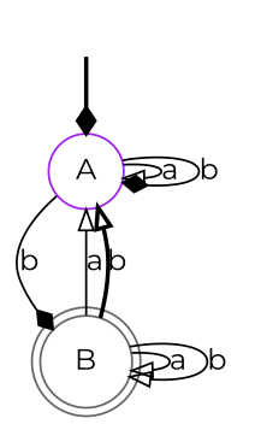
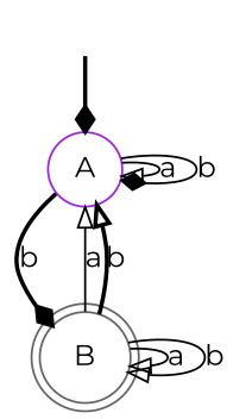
  digraph {
    fontname=Montserrat
    node [fontname=Montserrat]
    edge [style=solid arrowhead=onormal fontname=Montserrat]
    n1 [height=0 label=" " shape=none style=invis width=0]
    A [shape=circle color=purple]
    B [shape=doublecircle color=gray40]
    subgraph sub_1 {
      n1
    }
    n1 -> A [style=bold arrowhead=diamond]
    A -> A [label=a]
    A -> A [label=b arrowhead=diamond]
-   A -> B [label=b arrowhead=diamond]
+   A -> B [label=b style=bold arrowhead=diamond]
    B -> A [label=a]
    B -> A [label=b style=bold]
    B -> B [label=a]
    B -> B [label=b]
  }
